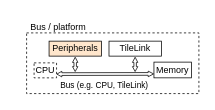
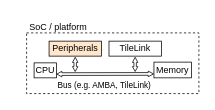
  <mxCell id="0" />
  <mxCell id="1" parent="0" />
  <mxCell id="2" value="" style="rounded=0;whiteSpace=wrap;html=1;dashed=1;" vertex="1" parent="1"><mxGeometry x="35" y="43" width="230" height="81" as="geometry" /></mxCell>
- <mxCell id="3" value="CPU" style="rounded=0;whiteSpace=wrap;html=1;dashed=1;" vertex="1" parent="1"><mxGeometry x="45" y="83" width="30" height="20" as="geometry" /></mxCell>
+ <mxCell id="3" value="CPU" style="rounded=0;whiteSpace=wrap;html=1;" vertex="1" parent="1"><mxGeometry x="45" y="83" width="30" height="20" as="geometry" /></mxCell>
  <mxCell id="4" value="" style="shape=flexArrow;endArrow=classic;startArrow=classic;html=1;rounded=0;exitX=1;exitY=0.75;exitDx=0;exitDy=0;startWidth=2.885;startSize=1.84;endWidth=2.885;endSize=2.054;width=3.622;entryX=0;entryY=0.75;entryDx=0;entryDy=0;" edge="1" parent="1" source="3" target="8"><mxGeometry width="100" height="100" relative="1" as="geometry"><mxPoint x="55" y="173" as="sourcePoint" /><mxPoint x="165" y="98" as="targetPoint" /></mxGeometry></mxCell>
- <mxCell id="5" value="&lt;font style=&quot;font-size: 11px;&quot;&gt;Bus (e.g. CPU, TileLink)&lt;/font&gt;" style="text;html=1;align=center;verticalAlign=middle;whiteSpace=wrap;rounded=0;" vertex="1" parent="1"><mxGeometry x="69" y="103" width="140" height="20" as="geometry" /></mxCell>
+ <mxCell id="5" value="&lt;font style=&quot;font-size: 11px;&quot;&gt;Bus (e.g. AMBA, TileLink)&lt;/font&gt;" style="text;html=1;align=center;verticalAlign=middle;whiteSpace=wrap;rounded=0;" vertex="1" parent="1"><mxGeometry x="69" y="103" width="140" height="20" as="geometry" /></mxCell>
  <mxCell id="6" value="" style="shape=flexArrow;endArrow=classic;startArrow=classic;html=1;rounded=0;startWidth=2.885;startSize=1.84;endWidth=2.885;endSize=1.973;width=3.297;" edge="1" parent="1"><mxGeometry width="100" height="100" relative="1" as="geometry"><mxPoint x="99.88" y="95" as="sourcePoint" /><mxPoint x="99.88" y="75" as="targetPoint" /></mxGeometry></mxCell>
  <mxCell id="7" value="Peripherals" style="rounded=0;whiteSpace=wrap;html=1;fillColor=#ffe6cc;" vertex="1" parent="1"><mxGeometry x="65" y="54" width="70" height="20" as="geometry" /></mxCell>
  <mxCell id="8" value="Memory" style="rounded=0;whiteSpace=wrap;html=1;" vertex="1" parent="1"><mxGeometry x="205" y="82" width="50" height="21" as="geometry" /></mxCell>
  <mxCell id="9" value="" style="shape=flexArrow;endArrow=classic;startArrow=classic;html=1;rounded=0;startWidth=2.885;startSize=1.84;endWidth=2.885;endSize=1.973;width=3.297;" edge="1" parent="1"><mxGeometry width="100" height="100" relative="1" as="geometry"><mxPoint x="179.88" y="95" as="sourcePoint" /><mxPoint x="179.88" y="75" as="targetPoint" /></mxGeometry></mxCell>
  <mxCell id="10" value="TileLink" style="rounded=0;whiteSpace=wrap;html=1;" vertex="1" parent="1"><mxGeometry x="145" y="54" width="70" height="20" as="geometry" /></mxCell>
- <mxCell id="11" value="Bus / platform" style="text;html=1;align=center;verticalAlign=middle;whiteSpace=wrap;rounded=0;" vertex="1" parent="1"><mxGeometry x="20" y="20" width="115" height="30" as="geometry" /></mxCell>
+ <mxCell id="11" value="SoC / platform" style="text;html=1;align=center;verticalAlign=middle;whiteSpace=wrap;rounded=0;" vertex="1" parent="1"><mxGeometry x="20" y="20" width="115" height="30" as="geometry" /></mxCell>
